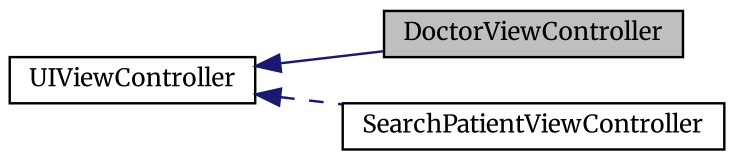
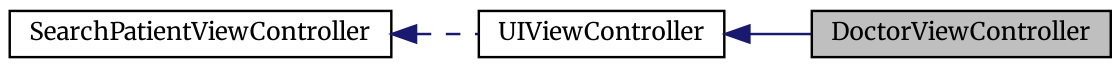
  digraph {
    fontname=Merriweather
    rankdir=LR
    node [color=black fillcolor=white fontname=Merriweather fontsize=10 shape=record style=filled]
    edge [color=midnightblue dir=back fontname=Merriweather fontsize=10 labelfontname=Helvetica labelfontsize=10]
    n1 [fillcolor=grey75 fontcolor=black height=0.2 label=DoctorViewController width=0.4]
    n2 [height=0.2 label=UIViewController width=0.4]
    n3 [height=0.2 label=SearchPatientViewController width=0.4]
    n2 -> n1 [style=solid]
-   n2 -> n3 [style=dashed]
+   n3 -> n2 [style=dashed]
  }
